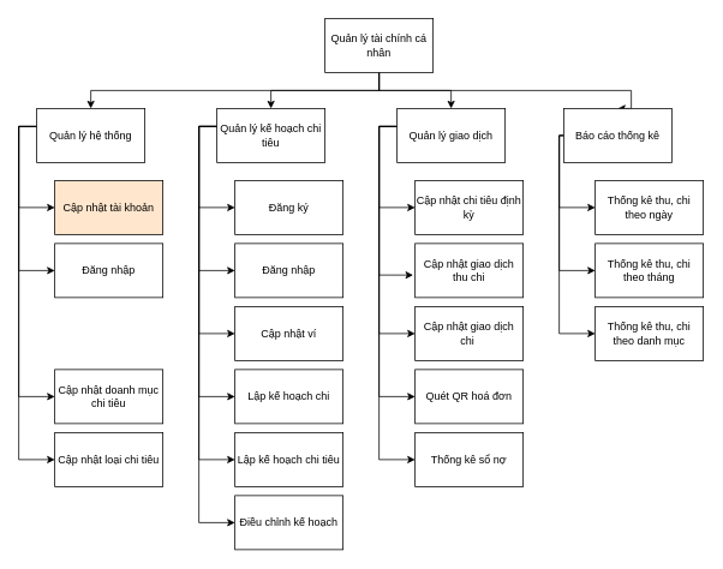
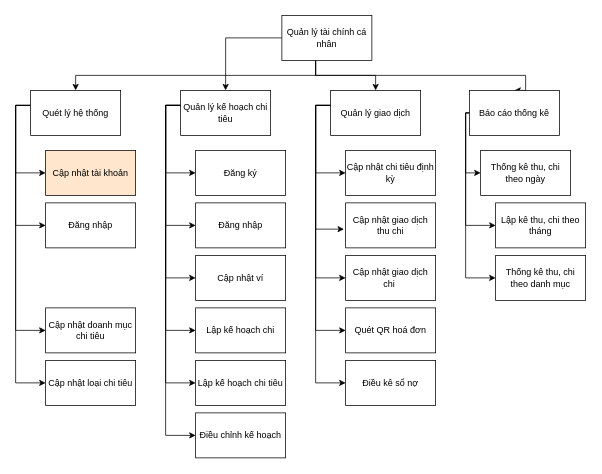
  <mxCell id="0" />
  <mxCell id="1" parent="0" />
  <mxCell id="2" style="edgeStyle=orthogonalEdgeStyle;rounded=0;orthogonalLoop=1;jettySize=auto;html=1;entryX=0.5;entryY=0;entryDx=0;entryDy=0;" parent="1" source="6" target="11" edge="1"><mxGeometry relative="1" as="geometry"><Array as="points"><mxPoint x="420" y="100" /><mxPoint x="100" y="100" /></Array></mxGeometry></mxCell>
  <mxCell id="3" style="edgeStyle=orthogonalEdgeStyle;rounded=0;orthogonalLoop=1;jettySize=auto;html=1;entryX=0.5;entryY=0;entryDx=0;entryDy=0;" parent="1" source="6" target="18" edge="1"><mxGeometry relative="1" as="geometry" /></mxCell>
  <mxCell id="4" style="edgeStyle=orthogonalEdgeStyle;rounded=0;orthogonalLoop=1;jettySize=auto;html=1;entryX=0.5;entryY=0;entryDx=0;entryDy=0;" parent="1" source="6" target="24" edge="1"><mxGeometry relative="1" as="geometry"><Array as="points"><mxPoint x="420" y="100" /><mxPoint x="500" y="100" /></Array></mxGeometry></mxCell>
  <mxCell id="5" style="edgeStyle=orthogonalEdgeStyle;rounded=0;orthogonalLoop=1;jettySize=auto;html=1;entryX=0.5;entryY=0;entryDx=0;entryDy=0;" edge="1" parent="1" source="6" target="43"><mxGeometry relative="1" as="geometry"><Array as="points"><mxPoint x="420" y="100" /><mxPoint x="700" y="100" /></Array></mxGeometry></mxCell>
- <mxCell id="6" value="Quản lý tài chính cá nhân" style="rounded=0;whiteSpace=wrap;html=1;" parent="1" vertex="1"><mxGeometry x="360" y="20" width="120" height="60" as="geometry" /></mxCell>
+ <mxCell id="6" value="Quản lý tài chính cá nhân" style="rounded=0;whiteSpace=wrap;html=1;" parent="1" vertex="1"><mxGeometry x="375" y="20" width="120" height="60" as="geometry" /></mxCell>
  <mxCell id="7" style="edgeStyle=orthogonalEdgeStyle;rounded=0;orthogonalLoop=1;jettySize=auto;html=1;entryX=0;entryY=0.5;entryDx=0;entryDy=0;" parent="1" source="11" target="33" edge="1"><mxGeometry relative="1" as="geometry"><Array as="points"><mxPoint x="20" y="140" /><mxPoint x="20" y="230" /></Array></mxGeometry></mxCell>
  <mxCell id="8" style="edgeStyle=orthogonalEdgeStyle;rounded=0;orthogonalLoop=1;jettySize=auto;html=1;entryX=0;entryY=0.5;entryDx=0;entryDy=0;" parent="1" source="11" target="34" edge="1"><mxGeometry relative="1" as="geometry"><Array as="points"><mxPoint x="20" y="140" /><mxPoint x="20" y="300" /></Array></mxGeometry></mxCell>
  <mxCell id="9" style="edgeStyle=orthogonalEdgeStyle;rounded=0;orthogonalLoop=1;jettySize=auto;html=1;entryX=0;entryY=0.5;entryDx=0;entryDy=0;" parent="1" source="11" target="25" edge="1"><mxGeometry relative="1" as="geometry"><Array as="points"><mxPoint x="20" y="140" /><mxPoint x="20" y="440" /></Array></mxGeometry></mxCell>
  <mxCell id="10" style="edgeStyle=orthogonalEdgeStyle;rounded=0;orthogonalLoop=1;jettySize=auto;html=1;entryX=0;entryY=0.5;entryDx=0;entryDy=0;" parent="1" source="11" target="35" edge="1"><mxGeometry relative="1" as="geometry"><Array as="points"><mxPoint x="20" y="140" /><mxPoint x="20" y="510" /></Array></mxGeometry></mxCell>
- <mxCell id="11" value="Quản lý hệ thống" style="rounded=0;whiteSpace=wrap;html=1;" parent="1" vertex="1"><mxGeometry x="40" y="120" width="120" height="60" as="geometry" /></mxCell>
+ <mxCell id="11" value="Quét lý hệ thống" style="rounded=0;whiteSpace=wrap;html=1;" parent="1" vertex="1"><mxGeometry x="40" y="120" width="120" height="60" as="geometry" /></mxCell>
  <mxCell id="12" style="edgeStyle=orthogonalEdgeStyle;rounded=0;orthogonalLoop=1;jettySize=auto;html=1;entryX=0;entryY=0.5;entryDx=0;entryDy=0;" parent="1" source="18" target="26" edge="1"><mxGeometry relative="1" as="geometry"><Array as="points"><mxPoint x="220" y="140" /><mxPoint x="220" y="230" /></Array></mxGeometry></mxCell>
  <mxCell id="13" style="edgeStyle=orthogonalEdgeStyle;rounded=0;orthogonalLoop=1;jettySize=auto;html=1;entryX=0;entryY=0.5;entryDx=0;entryDy=0;" parent="1" source="18" target="27" edge="1"><mxGeometry relative="1" as="geometry"><Array as="points"><mxPoint x="220" y="140" /><mxPoint x="220" y="300" /></Array></mxGeometry></mxCell>
  <mxCell id="14" style="edgeStyle=orthogonalEdgeStyle;rounded=0;orthogonalLoop=1;jettySize=auto;html=1;entryX=0;entryY=0.5;entryDx=0;entryDy=0;" parent="1" source="18" target="38" edge="1"><mxGeometry relative="1" as="geometry"><Array as="points"><mxPoint x="220" y="140" /><mxPoint x="220" y="370" /></Array></mxGeometry></mxCell>
  <mxCell id="15" style="edgeStyle=orthogonalEdgeStyle;rounded=0;orthogonalLoop=1;jettySize=auto;html=1;entryX=0;entryY=0.5;entryDx=0;entryDy=0;" parent="1" source="18" target="32" edge="1"><mxGeometry relative="1" as="geometry"><Array as="points"><mxPoint x="220" y="140" /><mxPoint x="220" y="440" /></Array></mxGeometry></mxCell>
  <mxCell id="16" style="edgeStyle=orthogonalEdgeStyle;rounded=0;orthogonalLoop=1;jettySize=auto;html=1;entryX=0;entryY=0.5;entryDx=0;entryDy=0;" parent="1" source="18" target="36" edge="1"><mxGeometry relative="1" as="geometry"><Array as="points"><mxPoint x="220" y="140" /><mxPoint x="220" y="510" /></Array></mxGeometry></mxCell>
  <mxCell id="17" style="edgeStyle=orthogonalEdgeStyle;rounded=0;orthogonalLoop=1;jettySize=auto;html=1;entryX=0;entryY=0.5;entryDx=0;entryDy=0;" edge="1" parent="1" source="18" target="39"><mxGeometry relative="1" as="geometry"><Array as="points"><mxPoint x="220" y="140" /><mxPoint x="220" y="580" /></Array></mxGeometry></mxCell>
  <mxCell id="18" value="Quản lý kế hoạch chi tiêu" style="rounded=0;whiteSpace=wrap;html=1;" parent="1" vertex="1"><mxGeometry x="240" y="120" width="120" height="60" as="geometry" /></mxCell>
  <mxCell id="19" style="edgeStyle=orthogonalEdgeStyle;rounded=0;orthogonalLoop=1;jettySize=auto;html=1;entryX=0;entryY=0.5;entryDx=0;entryDy=0;" parent="1" source="24" target="28" edge="1"><mxGeometry relative="1" as="geometry"><Array as="points"><mxPoint x="420" y="140" /><mxPoint x="420" y="230" /></Array></mxGeometry></mxCell>
  <mxCell id="20" style="edgeStyle=orthogonalEdgeStyle;rounded=0;orthogonalLoop=1;jettySize=auto;html=1;entryX=-0.018;entryY=0.584;entryDx=0;entryDy=0;entryPerimeter=0;" parent="1" source="24" target="29" edge="1"><mxGeometry relative="1" as="geometry"><mxPoint x="400" y="300" as="targetPoint" /><Array as="points"><mxPoint x="420" y="140" /><mxPoint x="420" y="305" /></Array></mxGeometry></mxCell>
  <mxCell id="21" style="edgeStyle=orthogonalEdgeStyle;rounded=0;orthogonalLoop=1;jettySize=auto;html=1;entryX=0;entryY=0.5;entryDx=0;entryDy=0;" parent="1" source="24" target="30" edge="1"><mxGeometry relative="1" as="geometry"><Array as="points"><mxPoint x="420" y="140" /><mxPoint x="420" y="370" /></Array></mxGeometry></mxCell>
  <mxCell id="22" style="edgeStyle=orthogonalEdgeStyle;rounded=0;orthogonalLoop=1;jettySize=auto;html=1;entryX=0;entryY=0.5;entryDx=0;entryDy=0;" parent="1" source="24" target="31" edge="1"><mxGeometry relative="1" as="geometry"><Array as="points"><mxPoint x="420" y="140" /><mxPoint x="420" y="440" /></Array></mxGeometry></mxCell>
  <mxCell id="23" style="edgeStyle=orthogonalEdgeStyle;rounded=0;orthogonalLoop=1;jettySize=auto;html=1;entryX=0;entryY=0.5;entryDx=0;entryDy=0;" parent="1" source="24" target="37" edge="1"><mxGeometry relative="1" as="geometry"><Array as="points"><mxPoint x="420" y="140" /><mxPoint x="420" y="510" /></Array></mxGeometry></mxCell>
  <mxCell id="24" value="Quản lý giao dịch" style="rounded=0;whiteSpace=wrap;html=1;" parent="1" vertex="1"><mxGeometry x="440" y="120" width="120" height="60" as="geometry" /></mxCell>
  <mxCell id="25" value="Cập nhật doanh mục chi tiêu" style="rounded=0;whiteSpace=wrap;html=1;" parent="1" vertex="1"><mxGeometry x="60" y="410" width="120" height="60" as="geometry" /></mxCell>
  <mxCell id="26" value="Đăng ký" style="rounded=0;whiteSpace=wrap;html=1;" parent="1" vertex="1"><mxGeometry x="260" y="200" width="120" height="60" as="geometry" /></mxCell>
  <mxCell id="27" value="Đăng nhập" style="rounded=0;whiteSpace=wrap;html=1;" parent="1" vertex="1"><mxGeometry x="260" y="270" width="120" height="60" as="geometry" /></mxCell>
  <mxCell id="28" value="Cập nhật chi tiêu định kỳ" style="rounded=0;whiteSpace=wrap;html=1;" parent="1" vertex="1"><mxGeometry x="460" y="200" width="120" height="60" as="geometry" /></mxCell>
  <mxCell id="29" value="Cập nhật giao dịch thu chi" style="rounded=0;whiteSpace=wrap;html=1;" parent="1" vertex="1"><mxGeometry x="460" y="270" width="120" height="60" as="geometry" /></mxCell>
  <mxCell id="30" value="Cập nhật giao dịch chi&amp;nbsp;" style="rounded=0;whiteSpace=wrap;html=1;" parent="1" vertex="1"><mxGeometry x="460" y="340" width="120" height="60" as="geometry" /></mxCell>
  <mxCell id="31" value="Quét QR hoá đơn" style="rounded=0;whiteSpace=wrap;html=1;" parent="1" vertex="1"><mxGeometry x="460" y="410" width="120" height="60" as="geometry" /></mxCell>
  <mxCell id="32" value="Lập kế hoạch chi" style="rounded=0;whiteSpace=wrap;html=1;" parent="1" vertex="1"><mxGeometry x="260" y="410" width="120" height="60" as="geometry" /></mxCell>
  <mxCell id="33" value="Cập nhật tài khoản" style="rounded=0;whiteSpace=wrap;html=1;fillColor=#ffe6cc;" parent="1" vertex="1"><mxGeometry x="60" y="200" width="120" height="60" as="geometry" /></mxCell>
  <mxCell id="34" value="Đăng nhập" style="rounded=0;whiteSpace=wrap;html=1;" parent="1" vertex="1"><mxGeometry x="60" y="270" width="120" height="60" as="geometry" /></mxCell>
  <mxCell id="35" value="Cập nhật loại chi tiêu" style="rounded=0;whiteSpace=wrap;html=1;" parent="1" vertex="1"><mxGeometry x="60" y="480" width="120" height="60" as="geometry" /></mxCell>
  <mxCell id="36" value="Lập kế hoạch chi tiêu" style="rounded=0;whiteSpace=wrap;html=1;" parent="1" vertex="1"><mxGeometry x="260" y="480" width="120" height="60" as="geometry" /></mxCell>
- <mxCell id="37" value="Thống kê sổ nợ" style="rounded=0;whiteSpace=wrap;html=1;" parent="1" vertex="1"><mxGeometry x="460" y="480" width="120" height="60" as="geometry" /></mxCell>
+ <mxCell id="37" value="Điều kê sổ nợ" style="rounded=0;whiteSpace=wrap;html=1;" parent="1" vertex="1"><mxGeometry x="460" y="480" width="120" height="60" as="geometry" /></mxCell>
  <mxCell id="38" value="Cập nhật ví" style="rounded=0;whiteSpace=wrap;html=1;" parent="1" vertex="1"><mxGeometry x="260" y="340" width="120" height="60" as="geometry" /></mxCell>
  <mxCell id="39" value="Điều chỉnh kế hoạch" style="rounded=0;whiteSpace=wrap;html=1;" vertex="1" parent="1"><mxGeometry x="260" y="550" width="120" height="60" as="geometry" /></mxCell>
  <mxCell id="40" style="edgeStyle=orthogonalEdgeStyle;rounded=0;orthogonalLoop=1;jettySize=auto;html=1;entryX=0;entryY=0.5;entryDx=0;entryDy=0;" edge="1" parent="1" source="43" target="44"><mxGeometry relative="1" as="geometry"><Array as="points"><mxPoint x="620" y="150" /><mxPoint x="620" y="230" /></Array></mxGeometry></mxCell>
  <mxCell id="41" style="edgeStyle=orthogonalEdgeStyle;rounded=0;orthogonalLoop=1;jettySize=auto;html=1;entryX=0;entryY=0.5;entryDx=0;entryDy=0;" edge="1" parent="1" source="43" target="46"><mxGeometry relative="1" as="geometry"><Array as="points"><mxPoint x="620" y="150" /><mxPoint x="620" y="300" /></Array></mxGeometry></mxCell>
  <mxCell id="42" style="edgeStyle=orthogonalEdgeStyle;rounded=0;orthogonalLoop=1;jettySize=auto;html=1;entryX=0;entryY=0.5;entryDx=0;entryDy=0;" edge="1" parent="1" source="43" target="47"><mxGeometry relative="1" as="geometry"><Array as="points"><mxPoint x="620" y="150" /><mxPoint x="620" y="370" /></Array></mxGeometry></mxCell>
  <mxCell id="43" value="Báo cáo thống kê" style="rounded=0;whiteSpace=wrap;html=1;" vertex="1" parent="1"><mxGeometry x="625" y="120" width="120" height="60" as="geometry" /></mxCell>
- <mxCell id="44" value="Thống kê thu, chi theo ngày" style="rounded=0;whiteSpace=wrap;html=1;" vertex="1" parent="1"><mxGeometry x="660" y="200" width="120" height="60" as="geometry" /></mxCell>
+ <mxCell id="44" value="Thống kê thu, chi theo ngày" style="rounded=0;whiteSpace=wrap;html=1;" vertex="1" parent="1"><mxGeometry x="640" y="200" width="120" height="60" as="geometry" /></mxCell>
  <mxCell id="45" style="edgeStyle=orthogonalEdgeStyle;rounded=0;orthogonalLoop=1;jettySize=auto;html=1;exitX=0.5;exitY=1;exitDx=0;exitDy=0;" edge="1" parent="1" source="44" target="44"><mxGeometry relative="1" as="geometry" /></mxCell>
- <mxCell id="46" value="Thống kê thu, chi theo tháng" style="rounded=0;whiteSpace=wrap;html=1;" vertex="1" parent="1"><mxGeometry x="660" y="270" width="120" height="60" as="geometry" /></mxCell>
+ <mxCell id="46" value="Lập kê thu, chi theo tháng" style="rounded=0;whiteSpace=wrap;html=1;" vertex="1" parent="1"><mxGeometry x="660" y="270" width="120" height="60" as="geometry" /></mxCell>
  <mxCell id="47" value="Thống kê thu, chi theo danh mục" style="rounded=0;whiteSpace=wrap;html=1;" vertex="1" parent="1"><mxGeometry x="660" y="340" width="120" height="60" as="geometry" /></mxCell>
